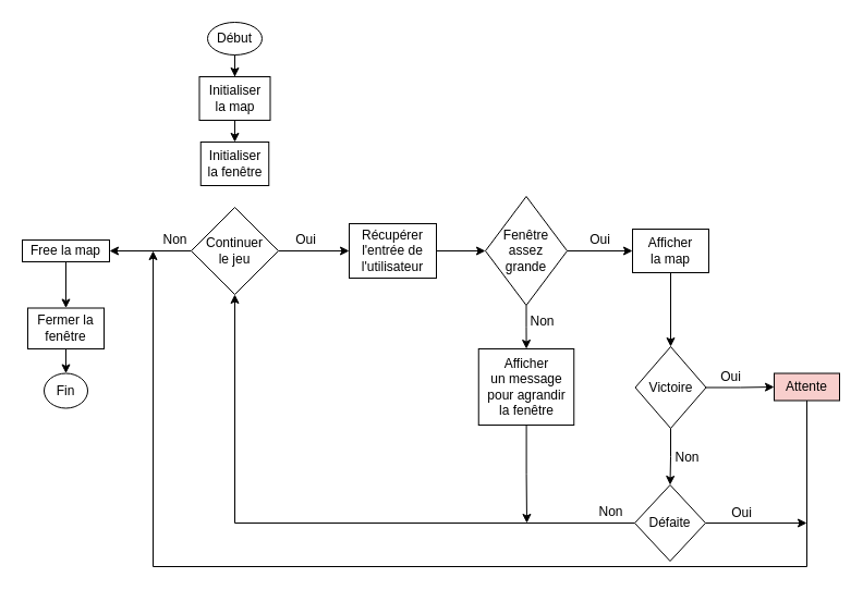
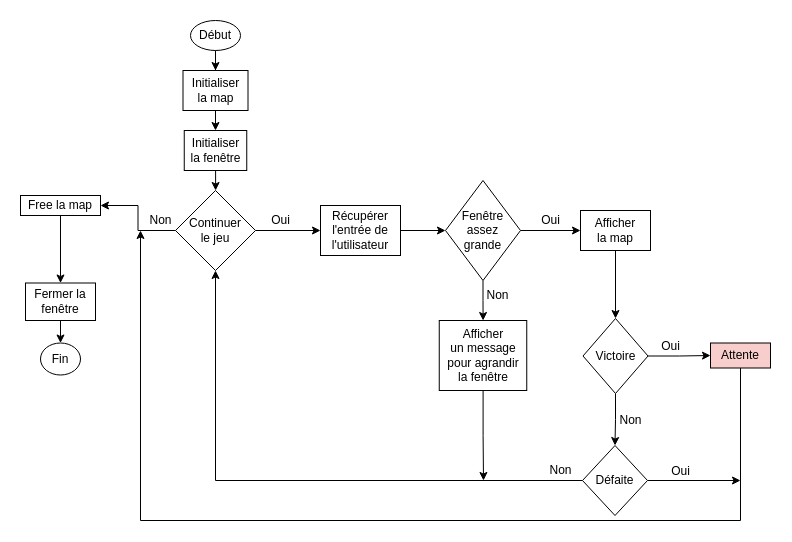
  <mxCell id="0" />
  <mxCell id="1" parent="0" />
  <mxCell id="2" value="" style="edgeStyle=orthogonalEdgeStyle;rounded=0;orthogonalLoop=1;jettySize=auto;html=1;" edge="1" parent="1" source="3" target="5"><mxGeometry relative="1" as="geometry" /></mxCell>
  <mxCell id="3" value="Début" style="ellipse;whiteSpace=wrap;html=1;" vertex="1" parent="1"><mxGeometry x="190" y="20" width="50" height="30" as="geometry" /></mxCell>
  <mxCell id="4" value="" style="edgeStyle=orthogonalEdgeStyle;rounded=0;orthogonalLoop=1;jettySize=auto;html=1;" edge="1" parent="1" source="5" target="7"><mxGeometry relative="1" as="geometry" /></mxCell>
  <mxCell id="5" value="Initialiser&lt;br&gt;la map" style="whiteSpace=wrap;html=1;" vertex="1" parent="1"><mxGeometry x="182.5" y="70" width="65" height="40" as="geometry" /></mxCell>
+ <mxCell id="6" value="" style="edgeStyle=orthogonalEdgeStyle;rounded=0;orthogonalLoop=1;jettySize=auto;html=1;" edge="1" parent="1" source="7" target="10"><mxGeometry relative="1" as="geometry" /></mxCell>
  <mxCell id="7" value="Initialiser&lt;br&gt;la fenêtre" style="whiteSpace=wrap;html=1;" vertex="1" parent="1"><mxGeometry x="183.75" y="130" width="62.5" height="40" as="geometry" /></mxCell>
  <mxCell id="8" value="" style="edgeStyle=orthogonalEdgeStyle;rounded=0;orthogonalLoop=1;jettySize=auto;html=1;" edge="1" parent="1" source="10" target="12"><mxGeometry relative="1" as="geometry" /></mxCell>
  <mxCell id="9" value="" style="edgeStyle=orthogonalEdgeStyle;rounded=0;orthogonalLoop=1;jettySize=auto;html=1;" edge="1" parent="1" source="10" target="29"><mxGeometry relative="1" as="geometry" /></mxCell>
  <mxCell id="10" value="Continuer&lt;br&gt;le jeu" style="rhombus;whiteSpace=wrap;html=1;" vertex="1" parent="1"><mxGeometry x="175" y="190" width="80" height="80" as="geometry" /></mxCell>
  <mxCell id="11" value="" style="edgeStyle=orthogonalEdgeStyle;rounded=0;orthogonalLoop=1;jettySize=auto;html=1;" edge="1" parent="1" source="12" target="15"><mxGeometry relative="1" as="geometry" /></mxCell>
  <mxCell id="12" value="Récupérer&lt;br&gt;l'entrée de&lt;br&gt;l'utilisateur" style="whiteSpace=wrap;html=1;" vertex="1" parent="1"><mxGeometry x="320" y="205" width="80" height="50" as="geometry" /></mxCell>
  <mxCell id="13" value="" style="edgeStyle=orthogonalEdgeStyle;rounded=0;orthogonalLoop=1;jettySize=auto;html=1;" edge="1" parent="1" source="15" target="17"><mxGeometry relative="1" as="geometry" /></mxCell>
  <mxCell id="14" value="" style="edgeStyle=orthogonalEdgeStyle;rounded=0;orthogonalLoop=1;jettySize=auto;html=1;" edge="1" parent="1" source="15" target="19"><mxGeometry relative="1" as="geometry" /></mxCell>
  <mxCell id="15" value="Fenêtre&lt;br&gt;assez&lt;br&gt;grande" style="rhombus;whiteSpace=wrap;html=1;" vertex="1" parent="1"><mxGeometry x="445" y="180" width="75" height="100" as="geometry" /></mxCell>
  <mxCell id="16" value="" style="edgeStyle=orthogonalEdgeStyle;rounded=0;orthogonalLoop=1;jettySize=auto;html=1;" edge="1" parent="1" source="17" target="22"><mxGeometry relative="1" as="geometry" /></mxCell>
  <mxCell id="17" value="Afficher&lt;br&gt;la map" style="whiteSpace=wrap;html=1;" vertex="1" parent="1"><mxGeometry x="580" y="210" width="70" height="40" as="geometry" /></mxCell>
  <mxCell id="18" value="" style="edgeStyle=orthogonalEdgeStyle;rounded=0;orthogonalLoop=1;jettySize=auto;html=1;" edge="1" parent="1" source="19"><mxGeometry relative="1" as="geometry"><mxPoint x="483" y="480" as="targetPoint" /></mxGeometry></mxCell>
  <mxCell id="19" value="Afficher&lt;br&gt;un message&lt;br&gt;pour agrandir&lt;br&gt;la fenêtre" style="whiteSpace=wrap;html=1;" vertex="1" parent="1"><mxGeometry x="438.75" y="320" width="87.5" height="70" as="geometry" /></mxCell>
  <mxCell id="20" value="" style="edgeStyle=orthogonalEdgeStyle;rounded=0;orthogonalLoop=1;jettySize=auto;html=1;" edge="1" parent="1" source="22" target="24"><mxGeometry relative="1" as="geometry" /></mxCell>
  <mxCell id="21" value="" style="edgeStyle=orthogonalEdgeStyle;rounded=0;orthogonalLoop=1;jettySize=auto;html=1;" edge="1" parent="1" source="22" target="27"><mxGeometry relative="1" as="geometry" /></mxCell>
  <mxCell id="22" value="Victoire" style="rhombus;whiteSpace=wrap;html=1;" vertex="1" parent="1"><mxGeometry x="582.5" y="318" width="65" height="75" as="geometry" /></mxCell>
  <mxCell id="23" value="" style="edgeStyle=orthogonalEdgeStyle;rounded=0;orthogonalLoop=1;jettySize=auto;html=1;" edge="1" parent="1" source="24"><mxGeometry relative="1" as="geometry"><mxPoint x="140" y="230" as="targetPoint" /><Array as="points"><mxPoint x="740" y="520" /><mxPoint x="140" y="520" /></Array></mxGeometry></mxCell>
  <mxCell id="24" value="Attente" style="whiteSpace=wrap;html=1;fillColor=#f8cecc;" vertex="1" parent="1"><mxGeometry x="710" y="342.5" width="60" height="25" as="geometry" /></mxCell>
  <mxCell id="25" style="edgeStyle=orthogonalEdgeStyle;rounded=0;orthogonalLoop=1;jettySize=auto;html=1;" edge="1" parent="1" source="27"><mxGeometry relative="1" as="geometry"><mxPoint x="740" y="480" as="targetPoint" /><Array as="points"><mxPoint x="740" y="480" /></Array></mxGeometry></mxCell>
  <mxCell id="26" style="edgeStyle=orthogonalEdgeStyle;rounded=0;orthogonalLoop=1;jettySize=auto;html=1;entryX=0.5;entryY=1;entryDx=0;entryDy=0;" edge="1" parent="1" source="27" target="10"><mxGeometry relative="1" as="geometry"><Array as="points"><mxPoint x="215" y="480" /></Array></mxGeometry></mxCell>
  <mxCell id="27" value="Défaite" style="rhombus;whiteSpace=wrap;html=1;" vertex="1" parent="1"><mxGeometry x="582" y="445" width="65" height="70" as="geometry" /></mxCell>
  <mxCell id="28" value="" style="edgeStyle=orthogonalEdgeStyle;rounded=0;orthogonalLoop=1;jettySize=auto;html=1;" edge="1" parent="1" source="29" target="31"><mxGeometry relative="1" as="geometry" /></mxCell>
- <mxCell id="29" value="Free la map" style="whiteSpace=wrap;html=1;" vertex="1" parent="1"><mxGeometry y="220" width="80" height="20" as="geometry" x="20" /></mxCell>
+ <mxCell id="29" value="Free la map" style="whiteSpace=wrap;html=1;" vertex="1" parent="1"><mxGeometry x="20" y="195" width="80" height="20" as="geometry" /></mxCell>
  <mxCell id="30" value="" style="edgeStyle=orthogonalEdgeStyle;rounded=0;orthogonalLoop=1;jettySize=auto;html=1;" edge="1" parent="1" source="31" target="32"><mxGeometry relative="1" as="geometry" /></mxCell>
  <mxCell id="31" value="Fermer la&lt;br&gt;fenêtre" style="whiteSpace=wrap;html=1;" vertex="1" parent="1"><mxGeometry x="25" y="282.5" width="70" height="37.5" as="geometry" /></mxCell>
  <mxCell id="32" value="Fin" style="ellipse;whiteSpace=wrap;html=1;" vertex="1" parent="1"><mxGeometry x="40" y="342.5" width="40" height="32" as="geometry" /></mxCell>
  <mxCell id="33" value="Oui" style="text;html=1;align=center;verticalAlign=middle;resizable=0;points=[];autosize=1;" vertex="1" parent="1"><mxGeometry x="265" y="210" width="30" height="20" as="geometry" /></mxCell>
  <mxCell id="34" value="Oui" style="text;html=1;align=center;verticalAlign=middle;resizable=0;points=[];autosize=1;" vertex="1" parent="1"><mxGeometry x="535" y="210" width="30" height="20" as="geometry" /></mxCell>
  <mxCell id="35" value="Oui" style="text;html=1;align=center;verticalAlign=middle;resizable=0;points=[];autosize=1;" vertex="1" parent="1"><mxGeometry x="655" y="336" width="30" height="20" as="geometry" /></mxCell>
  <mxCell id="36" value="Oui" style="text;html=1;align=center;verticalAlign=middle;resizable=0;points=[];autosize=1;" vertex="1" parent="1"><mxGeometry x="665" y="461" width="30" height="20" as="geometry" /></mxCell>
  <mxCell id="37" value="Non" style="text;html=1;align=center;verticalAlign=middle;resizable=0;points=[];autosize=1;" vertex="1" parent="1"><mxGeometry x="140" y="210" width="40" height="20" as="geometry" /></mxCell>
  <mxCell id="38" value="Non" style="text;html=1;align=center;verticalAlign=middle;resizable=0;points=[];autosize=1;" vertex="1" parent="1"><mxGeometry x="477" y="285" width="40" height="20" as="geometry" /></mxCell>
  <mxCell id="39" value="Non" style="text;html=1;align=center;verticalAlign=middle;resizable=0;points=[];autosize=1;" vertex="1" parent="1"><mxGeometry x="610" y="410" width="40" height="20" as="geometry" /></mxCell>
  <mxCell id="40" value="Non" style="text;html=1;align=center;verticalAlign=middle;resizable=0;points=[];autosize=1;" vertex="1" parent="1"><mxGeometry x="540" y="460" width="40" height="20" as="geometry" /></mxCell>
